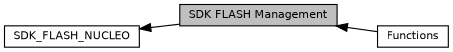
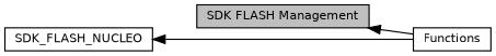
  digraph {
    rankdir=LR
    node [color=black fillcolor=white fontname=Helvetica fontsize=10 shape=box style=filled]
    edge [dir=back fontname=Helvetica fontsize=10 labelfontname=Helvetica labelfontsize=10 shape=plaintext style=solid]
    n1 [fillcolor=grey75 fontcolor=black height=0.2 label="SDK FLASH Management" width=0.4]
    n2 [height=0.2 label=Functions width=0.4]
    n3 [height=0.2 label=SDK_FLASH_NUCLEO width=0.4]
    n1 -> n2
-   n3 -> n1
+   n3 -> n2
  }
